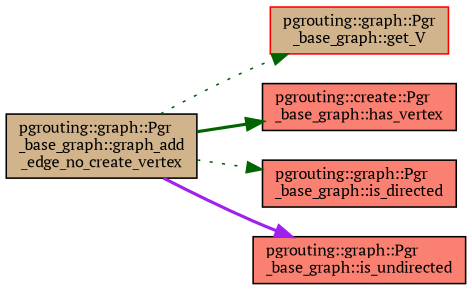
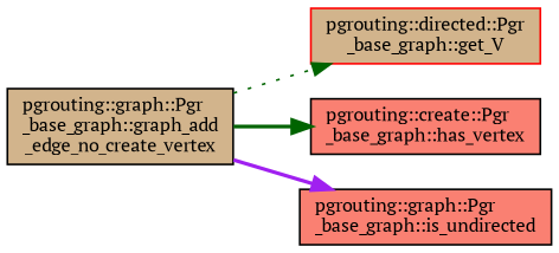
  digraph {
    fontname="PT Serif"
    rankdir=LR
    node [color=black fillcolor=salmon fontname="PT Serif" fontsize=10 shape=record style=filled]
    edge [color=darkgreen fontname="PT Serif" fontsize=10 labelfontname=Helvetica labelfontsize=10 style=dotted]
    n1 [fillcolor=tan fontcolor=black height=0.2 label="pgrouting::graph::Pgr\l_base_graph::graph_add\l_edge_no_create_vertex" width=0.4]
-   n2 [color=red fillcolor=tan height=0.2 label="pgrouting::graph::Pgr\l_base_graph::get_V" width=0.4]
+   n2 [color=red fillcolor=tan height=0.2 label="pgrouting::directed::Pgr\l_base_graph::get_V" width=0.4]
    n3 [height=0.2 label="pgrouting::create::Pgr\l_base_graph::has_vertex" width=0.4]
-   n4 [height=0.2 label="pgrouting::graph::Pgr\l_base_graph::is_directed" width=0.4]
    n5 [height=0.2 label="pgrouting::graph::Pgr\l_base_graph::is_undirected" width=0.4]
    n1 -> n2
    n1 -> n3 [style=bold]
-   n1 -> n4
    n1 -> n5 [color=purple style=bold]
  }
